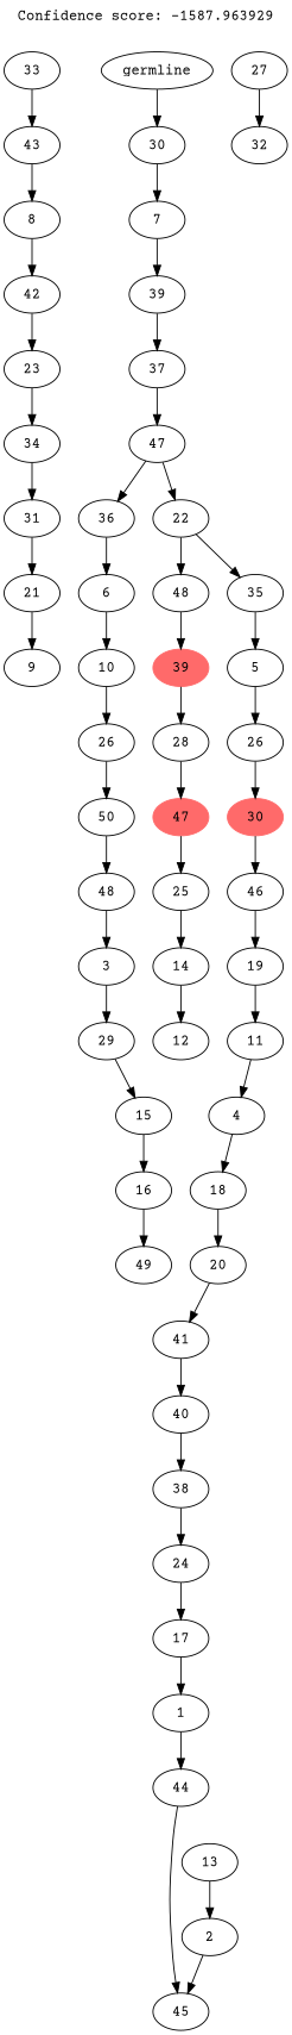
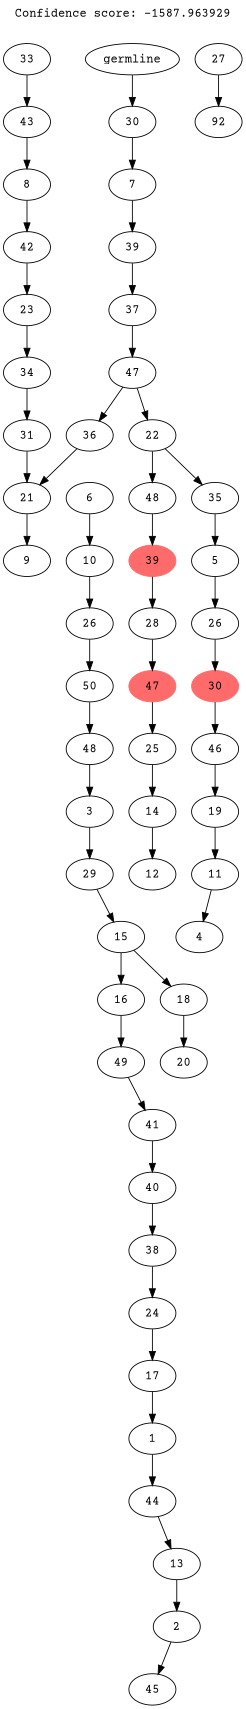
  digraph {
    fontname="Courier Prime"
    label="Confidence score: -1587.963929"
    labelloc=t
    node [fontname="Courier Prime"]
    edge [fontname="Courier Prime"]
    n1 [label=14]
    n2 [label=12]
    n3 [label=25]
    n4 [color=indianred1 label=47 style=filled]
    n5 [label=28]
    n6 [color=indianred1 label=39 style=filled]
    n7 [label=48]
    n8 [label=21]
    n9 [label=9]
    n10 [label=31]
    n11 [label=34]
    n12 [label=23]
    n13 [label=42]
    n14 [label=8]
    n15 [label=43]
    n16 [label=33]
-   n17 [label=32]
+   n17 [label=92]
    n18 [label=27]
    n19 [label=45]
    n20 [label=2]
    n21 [label=13]
    n22 [label=44]
    n23 [label=1]
    n24 [label=17]
    n25 [label=24]
    n26 [label=38]
    n27 [label=40]
    n28 [label=41]
    n29 [label=20]
    n30 [label=18]
    n31 [label=4]
    n32 [label=11]
    n33 [label=19]
    n34 [label=46]
    n35 [color=indianred1 label=30 style=filled]
    n36 [label=26]
    n37 [label=5]
    n38 [label=35]
    n39 [label=22]
    n40 [label=16]
    n41 [label=49]
    n42 [label=15]
    n43 [label=29]
    n44 [label=3]
    n45 [label=48]
    n46 [label=50]
    n47 [label=26]
    n48 [label=10]
    n49 [label=6]
    n50 [label=36]
    n51 [label=47]
    n52 [label=37]
    n53 [label=39]
    n54 [label=7]
    n55 [label=30]
    n56 [label=germline]
    n1 -> n2
    n3 -> n1
    n4 -> n3
    n5 -> n4
    n6 -> n5
    n7 -> n6
    n8 -> n9
    n10 -> n8
    n11 -> n10
    n12 -> n11
    n13 -> n12
    n14 -> n13
    n15 -> n14
    n16 -> n15
    n18 -> n17
    n20 -> n19
    n21 -> n20
-   n22 -> n19
+   n22 -> n21
    n23 -> n22
    n24 -> n23
    n25 -> n24
    n26 -> n25
    n27 -> n26
    n28 -> n27
-   n29 -> n28
+   n41 -> n28
    n30 -> n29
-   n31 -> n30
+   n42 -> n30
    n32 -> n31
    n33 -> n32
    n34 -> n33
    n35 -> n34
    n36 -> n35
    n37 -> n36
    n38 -> n37
    n39 -> n7
    n39 -> n38
    n40 -> n41
    n42 -> n40
    n43 -> n42
    n44 -> n43
    n45 -> n44
    n46 -> n45
    n47 -> n46
    n48 -> n47
    n49 -> n48
-   n50 -> n49
+   n50 -> n8
    n51 -> n39
    n51 -> n50
    n52 -> n51
    n53 -> n52
    n54 -> n53
    n55 -> n54
    n56 -> n55
  }
